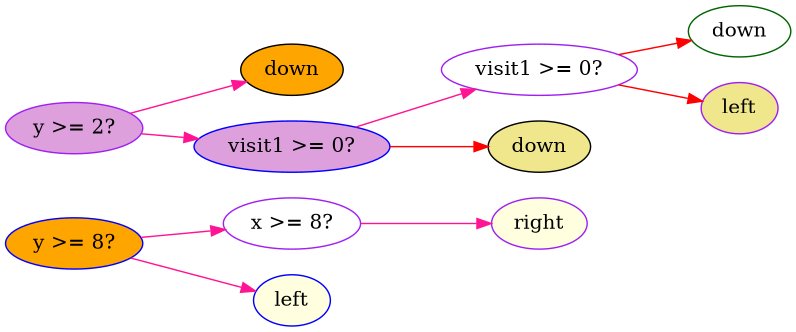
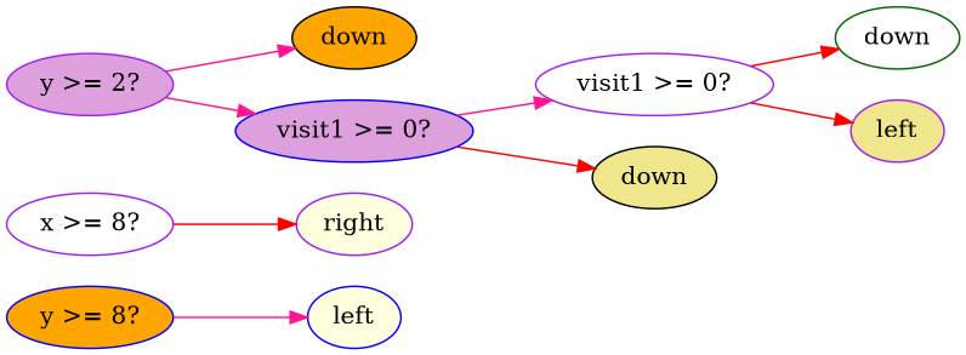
  digraph {
    rankdir=LR
    node [color=purple fillcolor=white style=filled]
    edge [color=deeppink]
    n1 [color=blue fillcolor=orange label="y >= 8?"]
    n2 [label="x >= 8?"]
    n3 [color=blue fillcolor=lightyellow label=left]
    n4 [fillcolor=lightyellow label=right]
    n5 [fillcolor=plum label="y >= 2?"]
    n6 [color=black fillcolor=orange label=down]
    n7 [color=blue fillcolor=plum label="visit1 >= 0?"]
    n8 [label="visit1 >= 0?"]
    n9 [color=black fillcolor=khaki label=down]
    n10 [color=darkgreen label=down]
    n11 [fillcolor=khaki label=left]
-   n1 -> n2
    n1 -> n3
-   n2 -> n4
+   n2 -> n4 [color=red]
    n5 -> n6
    n5 -> n7
    n7 -> n8
    n7 -> n9 [color=red]
    n8 -> n10 [color=red]
    n8 -> n11 [color=red]
  }
